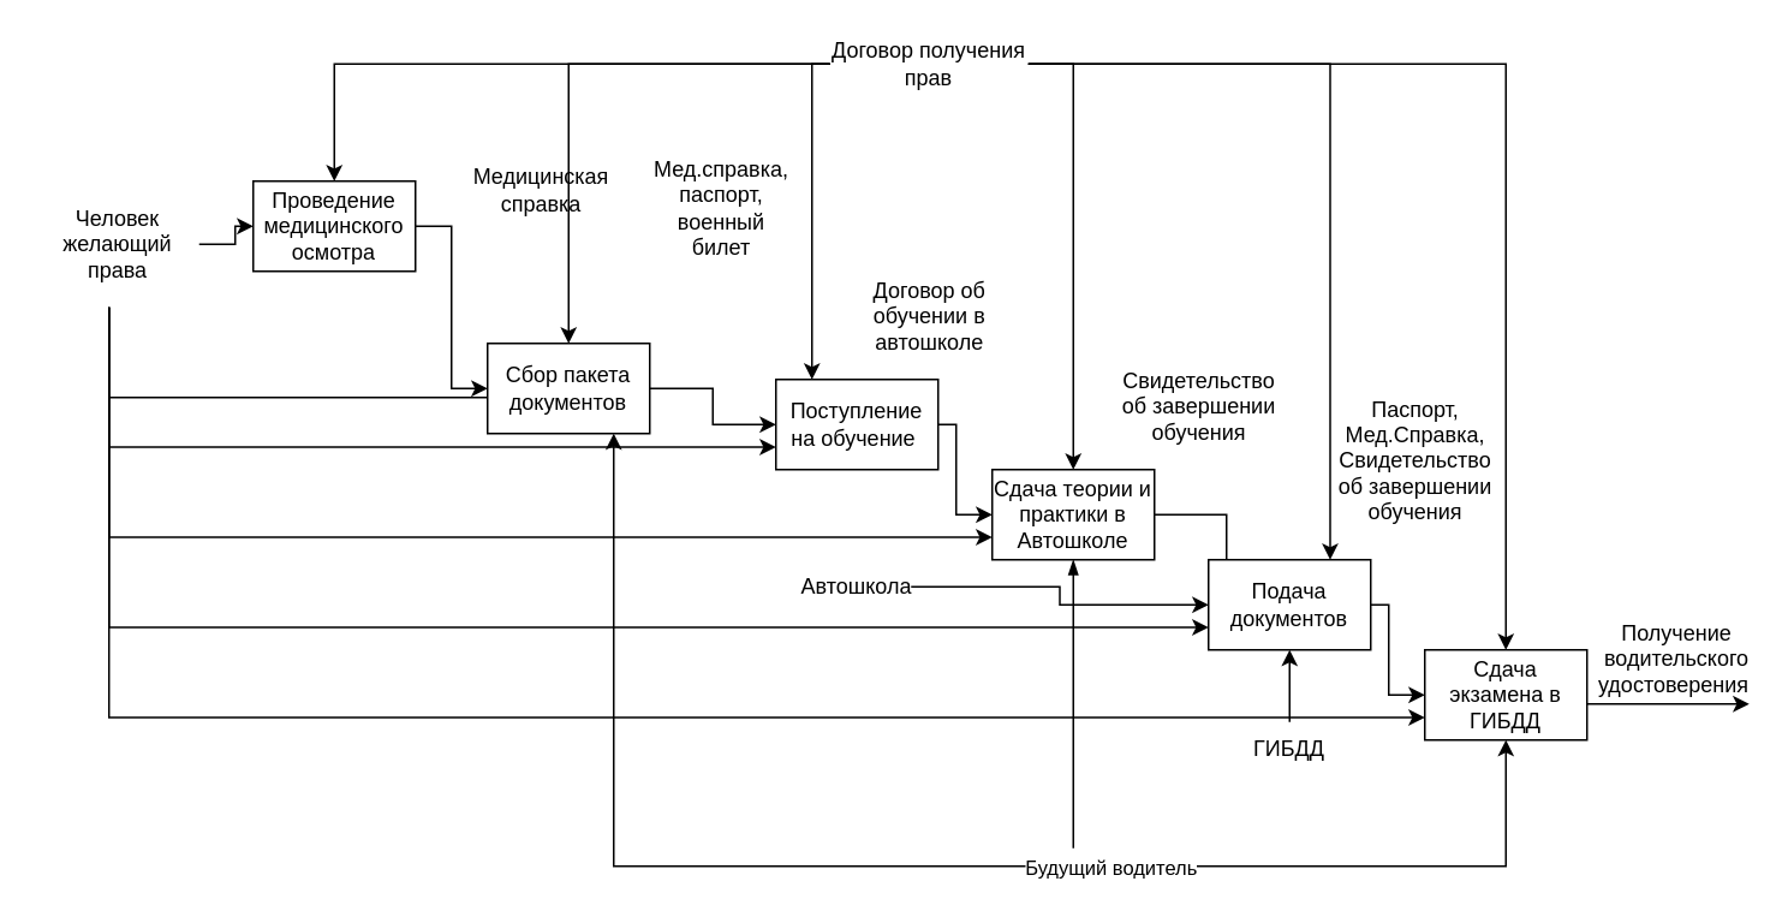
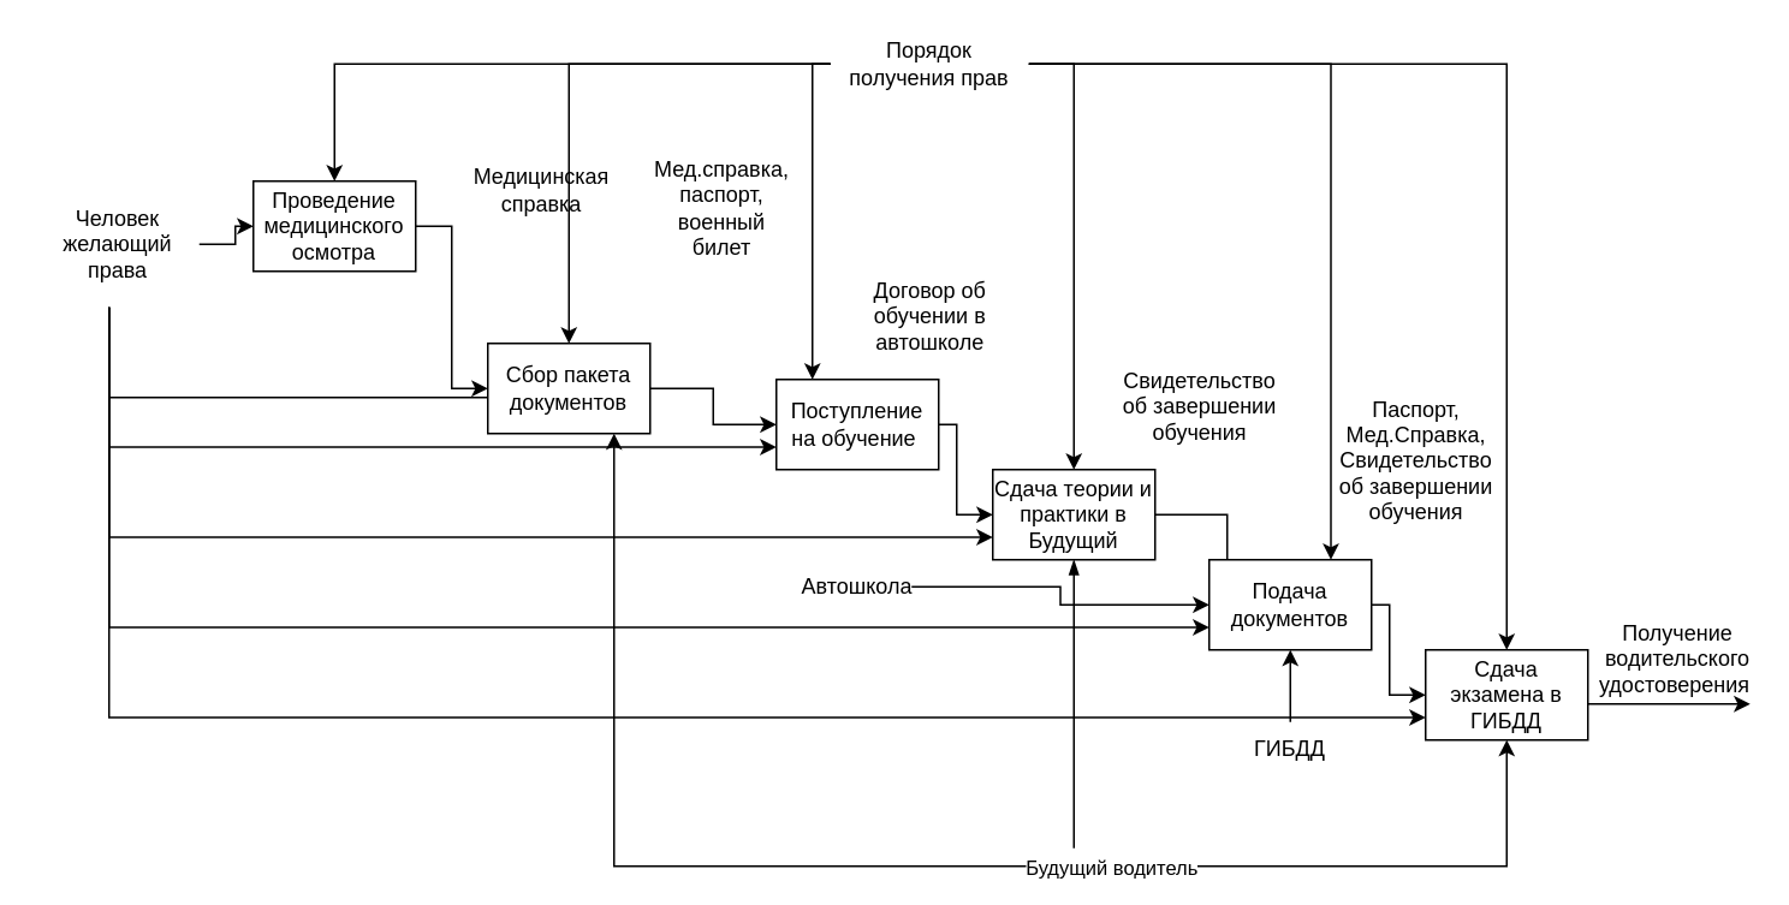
  <mxCell id="0" />
  <mxCell id="1" parent="0" />
  <mxCell id="2" style="edgeStyle=orthogonalEdgeStyle;rounded=0;orthogonalLoop=1;jettySize=auto;html=1;entryX=0;entryY=0.5;entryDx=0;entryDy=0;" parent="1" source="8" target="10" edge="1"><mxGeometry relative="1" as="geometry" /></mxCell>
  <mxCell id="3" style="edgeStyle=orthogonalEdgeStyle;rounded=0;orthogonalLoop=1;jettySize=auto;html=1;entryX=0;entryY=0.75;entryDx=0;entryDy=0;startArrow=none;startFill=0;endArrow=classic;endFill=1;" parent="1" target="20" edge="1"><mxGeometry relative="1" as="geometry"><mxPoint x="60" y="170" as="sourcePoint" /><Array as="points"><mxPoint x="60" y="348" /></Array></mxGeometry></mxCell>
  <mxCell id="4" style="edgeStyle=orthogonalEdgeStyle;rounded=0;orthogonalLoop=1;jettySize=auto;html=1;entryX=0;entryY=0.75;entryDx=0;entryDy=0;startArrow=none;startFill=0;endArrow=classic;endFill=1;" parent="1" target="21" edge="1"><mxGeometry relative="1" as="geometry"><mxPoint x="60" y="170" as="sourcePoint" /><Array as="points"><mxPoint x="60" y="398" /></Array></mxGeometry></mxCell>
  <mxCell id="5" style="edgeStyle=orthogonalEdgeStyle;rounded=0;orthogonalLoop=1;jettySize=auto;html=1;entryX=0;entryY=0.75;entryDx=0;entryDy=0;startArrow=none;startFill=0;endArrow=classic;endFill=1;" parent="1" target="18" edge="1"><mxGeometry relative="1" as="geometry"><mxPoint x="60" y="170" as="sourcePoint" /><Array as="points"><mxPoint x="60" y="298" /></Array></mxGeometry></mxCell>
  <mxCell id="6" style="edgeStyle=orthogonalEdgeStyle;rounded=0;orthogonalLoop=1;jettySize=auto;html=1;entryX=0;entryY=0.75;entryDx=0;entryDy=0;startArrow=none;startFill=0;endArrow=classic;endFill=1;" parent="1" target="16" edge="1"><mxGeometry relative="1" as="geometry"><mxPoint x="60" y="170" as="sourcePoint" /><Array as="points"><mxPoint x="60" y="248" /></Array></mxGeometry></mxCell>
  <mxCell id="7" style="edgeStyle=orthogonalEdgeStyle;rounded=0;orthogonalLoop=1;jettySize=auto;html=1;entryX=0;entryY=0.75;entryDx=0;entryDy=0;startArrow=none;startFill=0;endArrow=classic;endFill=1;" parent="1" target="14" edge="1"><mxGeometry relative="1" as="geometry"><mxPoint x="60" y="170" as="sourcePoint" /><Array as="points"><mxPoint x="60" y="220" /><mxPoint x="300" y="220" /></Array></mxGeometry></mxCell>
  <mxCell id="8" value="Человек желающий права" style="text;html=1;strokeColor=none;fillColor=none;align=center;verticalAlign=middle;whiteSpace=wrap;rounded=0;" parent="1" vertex="1"><mxGeometry x="20" y="120" width="90" height="30" as="geometry" /></mxCell>
  <mxCell id="9" style="edgeStyle=orthogonalEdgeStyle;rounded=0;orthogonalLoop=1;jettySize=auto;html=1;entryX=0;entryY=0.5;entryDx=0;entryDy=0;startArrow=none;startFill=0;endArrow=classic;endFill=1;" parent="1" source="10" target="14" edge="1"><mxGeometry relative="1" as="geometry" /></mxCell>
  <mxCell id="10" value="Проведение медицинского осмотра" style="rounded=0;whiteSpace=wrap;html=1;" parent="1" vertex="1"><mxGeometry x="140" y="100" width="90" height="50" as="geometry" /></mxCell>
  <mxCell id="11" style="edgeStyle=orthogonalEdgeStyle;rounded=0;orthogonalLoop=1;jettySize=auto;html=1;entryX=0.5;entryY=1;entryDx=0;entryDy=0;startArrow=classic;startFill=1;" parent="1" source="14" target="21" edge="1"><mxGeometry relative="1" as="geometry"><Array as="points"><mxPoint x="340" y="480" /><mxPoint x="835" y="480" /></Array></mxGeometry></mxCell>
  <mxCell id="12" value="Будущий водитель" style="edgeLabel;html=1;align=center;verticalAlign=middle;resizable=0;points=[];" parent="11" vertex="1" connectable="0"><mxGeometry x="-0.02" relative="1" as="geometry"><mxPoint x="121" as="offset" /></mxGeometry></mxCell>
  <mxCell id="13" style="edgeStyle=orthogonalEdgeStyle;rounded=0;orthogonalLoop=1;jettySize=auto;html=1;entryX=0;entryY=0.5;entryDx=0;entryDy=0;startArrow=none;startFill=0;endArrow=classic;endFill=1;" parent="1" source="14" target="16" edge="1"><mxGeometry relative="1" as="geometry" /></mxCell>
  <mxCell id="14" value="Сбор пакета документов" style="rounded=0;whiteSpace=wrap;html=1;" parent="1" vertex="1"><mxGeometry x="270" y="190" width="90" height="50" as="geometry" /></mxCell>
  <mxCell id="15" style="edgeStyle=orthogonalEdgeStyle;rounded=0;orthogonalLoop=1;jettySize=auto;html=1;entryX=0;entryY=0.5;entryDx=0;entryDy=0;startArrow=none;startFill=0;endArrow=classic;endFill=1;" parent="1" source="16" target="18" edge="1"><mxGeometry relative="1" as="geometry"><Array as="points"><mxPoint x="530" y="235" /><mxPoint x="530" y="285" /></Array></mxGeometry></mxCell>
  <mxCell id="16" value="Поступление на обучение&amp;nbsp;" style="rounded=0;whiteSpace=wrap;html=1;" parent="1" vertex="1"><mxGeometry x="430" y="210" width="90" height="50" as="geometry" /></mxCell>
  <mxCell id="17" style="edgeStyle=orthogonalEdgeStyle;rounded=0;orthogonalLoop=1;jettySize=auto;html=1;entryX=0;entryY=0.5;entryDx=0;entryDy=0;startArrow=none;startFill=0;endArrow=classic;endFill=1;" parent="1" source="18" target="20" edge="1"><mxGeometry relative="1" as="geometry"><Array as="points"><mxPoint x="680" y="285" /><mxPoint x="680" y="335" /></Array></mxGeometry></mxCell>
- <mxCell id="18" value="Сдача теории и практики в Автошколе" style="rounded=0;whiteSpace=wrap;html=1;" parent="1" vertex="1"><mxGeometry x="550" y="260" width="90" height="50" as="geometry" /></mxCell>
+ <mxCell id="18" value="Сдача теории и практики в Будущий" style="rounded=0;whiteSpace=wrap;html=1;" parent="1" vertex="1"><mxGeometry x="550" y="260" width="90" height="50" as="geometry" /></mxCell>
  <mxCell id="19" style="edgeStyle=orthogonalEdgeStyle;rounded=0;orthogonalLoop=1;jettySize=auto;html=1;entryX=0;entryY=0.5;entryDx=0;entryDy=0;startArrow=none;startFill=0;endArrow=classic;endFill=1;" parent="1" source="20" target="21" edge="1"><mxGeometry relative="1" as="geometry"><Array as="points"><mxPoint x="770" y="335" /><mxPoint x="770" y="385" /></Array></mxGeometry></mxCell>
  <mxCell id="20" value="Подача документов" style="rounded=0;whiteSpace=wrap;html=1;" parent="1" vertex="1"><mxGeometry x="670" y="310" width="90" height="50" as="geometry" /></mxCell>
  <mxCell id="21" value="Сдача экзамена в ГИБДД" style="rounded=0;whiteSpace=wrap;html=1;" parent="1" vertex="1"><mxGeometry x="790" y="360" width="90" height="50" as="geometry" /></mxCell>
  <mxCell id="22" value="" style="endArrow=classic;html=1;rounded=0;" parent="1" edge="1"><mxGeometry width="50" height="50" relative="1" as="geometry"><mxPoint x="880" y="390" as="sourcePoint" /><mxPoint x="970" y="390" as="targetPoint" /><Array as="points"><mxPoint x="950" y="390" /></Array></mxGeometry></mxCell>
  <mxCell id="23" value="" style="edgeStyle=orthogonalEdgeStyle;rounded=0;orthogonalLoop=1;jettySize=auto;html=1;" parent="1" source="24" target="20" edge="1"><mxGeometry relative="1" as="geometry" /></mxCell>
  <mxCell id="24" value="ГИБДД" style="text;html=1;strokeColor=none;fillColor=none;align=center;verticalAlign=middle;whiteSpace=wrap;rounded=0;" parent="1" vertex="1"><mxGeometry x="685" y="400" width="60" height="30" as="geometry" /></mxCell>
  <mxCell id="25" value="Получение водительского удостоверения&amp;nbsp;" style="text;html=1;strokeColor=none;fillColor=none;align=center;verticalAlign=middle;whiteSpace=wrap;rounded=0;" parent="1" vertex="1"><mxGeometry x="900" y="350" width="60" height="30" as="geometry" /></mxCell>
  <mxCell id="26" value="" style="endArrow=none;html=1;rounded=0;exitX=0.5;exitY=1;exitDx=0;exitDy=0;startArrow=blockThin;startFill=1;endFill=0;" parent="1" source="18" edge="1"><mxGeometry width="50" height="50" relative="1" as="geometry"><mxPoint x="594.5" y="320" as="sourcePoint" /><mxPoint x="595" y="470" as="targetPoint" /></mxGeometry></mxCell>
  <mxCell id="27" value="" style="edgeStyle=orthogonalEdgeStyle;rounded=0;orthogonalLoop=1;jettySize=auto;html=1;startArrow=none;startFill=0;endArrow=classic;endFill=1;" parent="1" source="28" target="20" edge="1"><mxGeometry relative="1" as="geometry" /></mxCell>
  <mxCell id="28" value="Автошкола" style="text;html=1;strokeColor=none;fillColor=none;align=center;verticalAlign=middle;whiteSpace=wrap;rounded=0;" parent="1" vertex="1"><mxGeometry x="445" y="310" width="60" height="30" as="geometry" /></mxCell>
  <mxCell id="29" style="edgeStyle=orthogonalEdgeStyle;rounded=0;orthogonalLoop=1;jettySize=auto;html=1;startArrow=none;startFill=0;endArrow=classic;endFill=1;" parent="1" source="35" target="21" edge="1"><mxGeometry relative="1" as="geometry" /></mxCell>
  <mxCell id="30" style="edgeStyle=orthogonalEdgeStyle;rounded=0;orthogonalLoop=1;jettySize=auto;html=1;startArrow=none;startFill=0;endArrow=classic;endFill=1;" parent="1" source="35" target="10" edge="1"><mxGeometry relative="1" as="geometry" /></mxCell>
  <mxCell id="31" style="edgeStyle=orthogonalEdgeStyle;rounded=0;orthogonalLoop=1;jettySize=auto;html=1;entryX=0.5;entryY=0;entryDx=0;entryDy=0;startArrow=none;startFill=0;endArrow=classic;endFill=1;" parent="1" source="35" target="14" edge="1"><mxGeometry relative="1" as="geometry" /></mxCell>
  <mxCell id="32" style="edgeStyle=orthogonalEdgeStyle;rounded=0;orthogonalLoop=1;jettySize=auto;html=1;entryX=0.75;entryY=0;entryDx=0;entryDy=0;startArrow=none;startFill=0;endArrow=classic;endFill=1;" parent="1" source="35" target="20" edge="1"><mxGeometry relative="1" as="geometry" /></mxCell>
  <mxCell id="33" style="edgeStyle=orthogonalEdgeStyle;rounded=0;orthogonalLoop=1;jettySize=auto;html=1;startArrow=none;startFill=0;endArrow=classic;endFill=1;" parent="1" source="35" target="18" edge="1"><mxGeometry relative="1" as="geometry"><Array as="points"><mxPoint x="595" y="35" /></Array></mxGeometry></mxCell>
  <mxCell id="34" style="edgeStyle=orthogonalEdgeStyle;rounded=0;orthogonalLoop=1;jettySize=auto;html=1;startArrow=none;startFill=0;endArrow=classic;endFill=1;" parent="1" source="35" target="16" edge="1"><mxGeometry relative="1" as="geometry"><Array as="points"><mxPoint x="450" y="35" /></Array></mxGeometry></mxCell>
- <mxCell id="35" value="Договор получения прав" style="text;html=1;strokeColor=none;fillColor=none;align=center;verticalAlign=middle;whiteSpace=wrap;rounded=0;" parent="1" vertex="1"><mxGeometry x="460" y="20" width="110" height="30" as="geometry" /></mxCell>
+ <mxCell id="35" value="Порядок получения прав" style="text;html=1;strokeColor=none;fillColor=none;align=center;verticalAlign=middle;whiteSpace=wrap;rounded=0;" parent="1" vertex="1"><mxGeometry x="460" y="20" width="110" height="30" as="geometry" /></mxCell>
  <mxCell id="36" value="Медицинская справка" style="text;html=1;strokeColor=none;fillColor=none;align=center;verticalAlign=middle;whiteSpace=wrap;rounded=0;" parent="1" vertex="1"><mxGeometry x="270" y="90" width="60" height="30" as="geometry" /></mxCell>
  <mxCell id="37" value="Мед.справка, паспорт, военный билет" style="text;html=1;strokeColor=none;fillColor=none;align=center;verticalAlign=middle;whiteSpace=wrap;rounded=0;" parent="1" vertex="1"><mxGeometry x="370" y="100" width="60" height="30" as="geometry" /></mxCell>
  <mxCell id="38" value="Договор об обучении в автошколе" style="text;html=1;strokeColor=none;fillColor=none;align=center;verticalAlign=middle;whiteSpace=wrap;rounded=0;" parent="1" vertex="1"><mxGeometry x="482.5" y="160" width="65" height="30" as="geometry" /></mxCell>
  <mxCell id="39" value="Свидетельство об завершении обучения" style="text;html=1;strokeColor=none;fillColor=none;align=center;verticalAlign=middle;whiteSpace=wrap;rounded=0;" parent="1" vertex="1"><mxGeometry x="620" y="210" width="90" height="30" as="geometry" /></mxCell>
  <mxCell id="40" value="Паспорт, Мед.Справка,&lt;br&gt;Свидетельство об завершении обучения" style="text;html=1;strokeColor=none;fillColor=none;align=center;verticalAlign=middle;whiteSpace=wrap;rounded=0;" parent="1" vertex="1"><mxGeometry x="740" y="240" width="90" height="30" as="geometry" /></mxCell>
